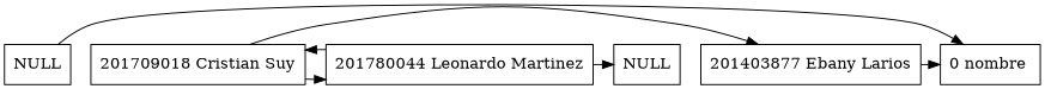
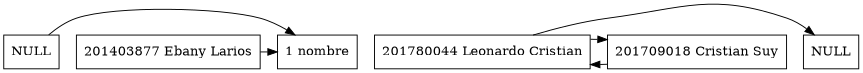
  digraph {
    node [shape=rect]
    n1 [label=NULL]
    n2 [label=NULL]
-   n3 [label="0 nombre "]
+   n3 [label="1 nombre"]
    n4 [label="201403877 Ebany Larios"]
    n5 [label="201709018 Cristian Suy"]
-   n6 [label="201780044 Leonardo Martinez"]
+   n6 [label="201780044 Leonardo Cristian"]
    subgraph sub_1 {
      rank=same
      n1
      n2
      n3
      n4
      n5
      n6
    }
    n1 -> n3
    n4 -> n3
-   n5 -> n4
    n5 -> n6
    n6 -> n2
    n6 -> n5
  }
